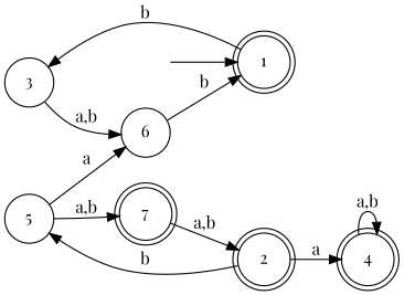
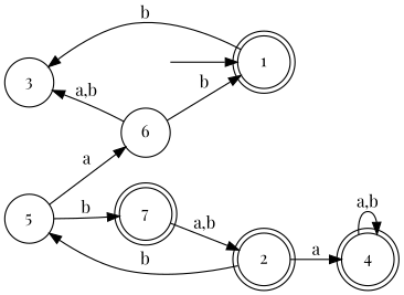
  digraph {
    fontname="Playfair Display"
    rankdir=LR
    node [fontname="Playfair Display" margin=0.1 shape=circle]
    edge [fontname="Playfair Display"]
    3
    1 [margin=0 shape=doublecircle]
    2 [margin=0 shape=doublecircle]
    4 [margin=0 shape=doublecircle]
    5
    6
    7 [margin=0 shape=doublecircle]
    " " [color=white width=0]
-   3 -> 6 [label="a,b"]
+   6 -> 3 [label="a,b"]
    1 -> 3 [label=b]
    2 -> 4 [label=a]
    2 -> 5 [label=b]
    4 -> 4 [label="a,b"]
    5 -> 6 [label=a]
-   5 -> 7 [label="a,b"]
+   5 -> 7 [label=b]
    6 -> 1 [label=b]
    7 -> 2 [label="a,b"]
    " " -> 1
  }
